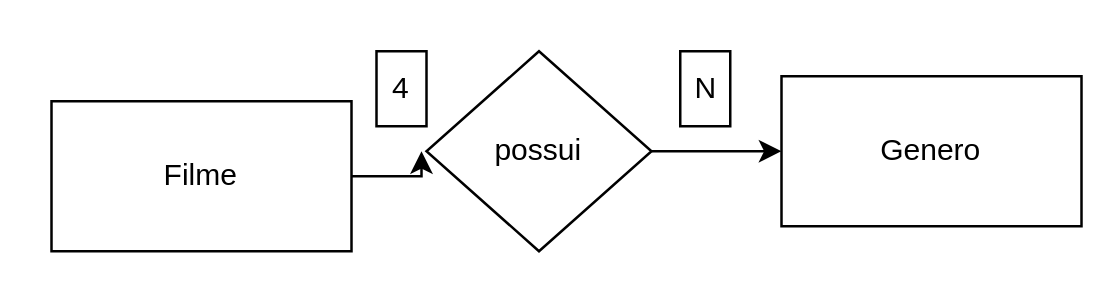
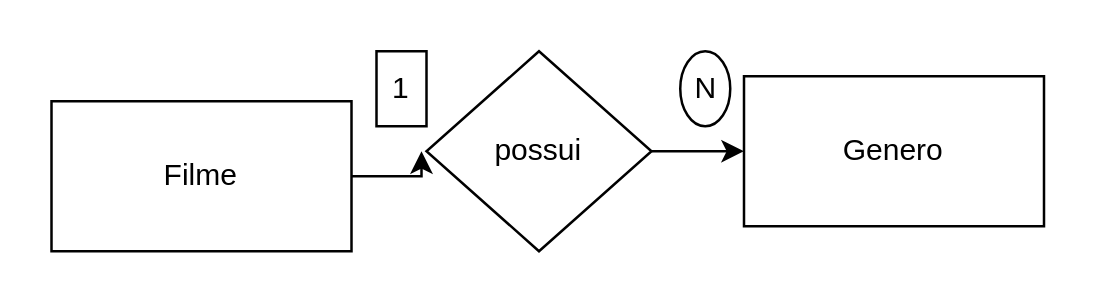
  <mxCell id="0" />
  <mxCell id="1" parent="0" />
- <mxCell id="2" value="&lt;font style=&quot;vertical-align: inherit;&quot;&gt;&lt;font style=&quot;vertical-align: inherit;&quot;&gt;&lt;font style=&quot;vertical-align: inherit;&quot;&gt;&lt;font style=&quot;vertical-align: inherit;&quot;&gt;Genero&lt;/font&gt;&lt;/font&gt;&lt;/font&gt;&lt;/font&gt;" style="rounded=0;whiteSpace=wrap;html=1;" vertex="1" parent="1"><mxGeometry x="312" y="30" width="120" height="60" as="geometry" /></mxCell>
+ <mxCell id="2" value="&lt;font style=&quot;vertical-align: inherit;&quot;&gt;&lt;font style=&quot;vertical-align: inherit;&quot;&gt;&lt;font style=&quot;vertical-align: inherit;&quot;&gt;&lt;font style=&quot;vertical-align: inherit;&quot;&gt;Genero&lt;/font&gt;&lt;/font&gt;&lt;/font&gt;&lt;/font&gt;" style="rounded=0;whiteSpace=wrap;html=1;" vertex="1" parent="1"><mxGeometry x="297" y="30" width="120" height="60" as="geometry" /></mxCell>
  <mxCell id="3" style="edgeStyle=orthogonalEdgeStyle;rounded=0;orthogonalLoop=1;jettySize=auto;html=1;exitX=1;exitY=0.5;exitDx=0;exitDy=0;" edge="1" parent="1" source="4"><mxGeometry relative="1" as="geometry"><mxPoint x="168" y="60" as="targetPoint" /></mxGeometry></mxCell>
  <mxCell id="4" value="&lt;font style=&quot;vertical-align: inherit;&quot;&gt;&lt;font style=&quot;vertical-align: inherit;&quot;&gt;&lt;font style=&quot;vertical-align: inherit;&quot;&gt;&lt;font style=&quot;vertical-align: inherit;&quot;&gt;Filme&lt;/font&gt;&lt;/font&gt;&lt;/font&gt;&lt;/font&gt;" style="rounded=0;whiteSpace=wrap;html=1;" vertex="1" parent="1"><mxGeometry x="20" y="40" width="120" height="60" as="geometry" /></mxCell>
  <mxCell id="5" style="edgeStyle=orthogonalEdgeStyle;rounded=0;orthogonalLoop=1;jettySize=auto;html=1;exitX=1;exitY=0.5;exitDx=0;exitDy=0;entryX=0;entryY=0.5;entryDx=0;entryDy=0;" edge="1" parent="1" source="6" target="2"><mxGeometry relative="1" as="geometry" /></mxCell>
  <mxCell id="6" value="&lt;font style=&quot;vertical-align: inherit;&quot;&gt;&lt;font style=&quot;vertical-align: inherit;&quot;&gt;possui&lt;/font&gt;&lt;/font&gt;" style="rhombus;whiteSpace=wrap;html=1;" vertex="1" parent="1"><mxGeometry x="170" y="20" width="90" height="80" as="geometry" /></mxCell>
- <mxCell id="7" value="&lt;font style=&quot;vertical-align: inherit;&quot;&gt;&lt;font style=&quot;vertical-align: inherit;&quot;&gt;&lt;font style=&quot;vertical-align: inherit;&quot;&gt;&lt;font style=&quot;vertical-align: inherit;&quot;&gt;&lt;font style=&quot;vertical-align: inherit;&quot;&gt;&lt;font style=&quot;vertical-align: inherit;&quot;&gt;N&lt;/font&gt;&lt;/font&gt;&lt;/font&gt;&lt;/font&gt;&lt;/font&gt;&lt;/font&gt;" style="rounded=0;whiteSpace=wrap;html=1;" vertex="1" parent="1"><mxGeometry x="271.5" y="20" width="20" height="30" as="geometry" /></mxCell>
- <mxCell id="8" value="&lt;font style=&quot;vertical-align: inherit;&quot;&gt;&lt;font style=&quot;vertical-align: inherit;&quot;&gt;&lt;font style=&quot;vertical-align: inherit;&quot;&gt;&lt;font style=&quot;vertical-align: inherit;&quot;&gt;&lt;font style=&quot;vertical-align: inherit;&quot;&gt;&lt;font style=&quot;vertical-align: inherit;&quot;&gt;4&lt;/font&gt;&lt;/font&gt;&lt;/font&gt;&lt;/font&gt;&lt;/font&gt;&lt;/font&gt;" style="rounded=0;whiteSpace=wrap;html=1;" vertex="1" parent="1"><mxGeometry x="150" y="20" width="20" height="30" as="geometry" /></mxCell>
+ <mxCell id="7" value="&lt;font style=&quot;vertical-align: inherit;&quot;&gt;&lt;font style=&quot;vertical-align: inherit;&quot;&gt;&lt;font style=&quot;vertical-align: inherit;&quot;&gt;&lt;font style=&quot;vertical-align: inherit;&quot;&gt;&lt;font style=&quot;vertical-align: inherit;&quot;&gt;&lt;font style=&quot;vertical-align: inherit;&quot;&gt;N&lt;/font&gt;&lt;/font&gt;&lt;/font&gt;&lt;/font&gt;&lt;/font&gt;&lt;/font&gt;" style="ellipse;whiteSpace=wrap;html=1;" vertex="1" parent="1"><mxGeometry x="271.5" y="20" width="20" height="30" as="geometry" /></mxCell>
+ <mxCell id="8" value="&lt;font style=&quot;vertical-align: inherit;&quot;&gt;&lt;font style=&quot;vertical-align: inherit;&quot;&gt;&lt;font style=&quot;vertical-align: inherit;&quot;&gt;&lt;font style=&quot;vertical-align: inherit;&quot;&gt;&lt;font style=&quot;vertical-align: inherit;&quot;&gt;&lt;font style=&quot;vertical-align: inherit;&quot;&gt;1&lt;/font&gt;&lt;/font&gt;&lt;/font&gt;&lt;/font&gt;&lt;/font&gt;&lt;/font&gt;" style="rounded=0;whiteSpace=wrap;html=1;" vertex="1" parent="1"><mxGeometry x="150" y="20" width="20" height="30" as="geometry" /></mxCell>
